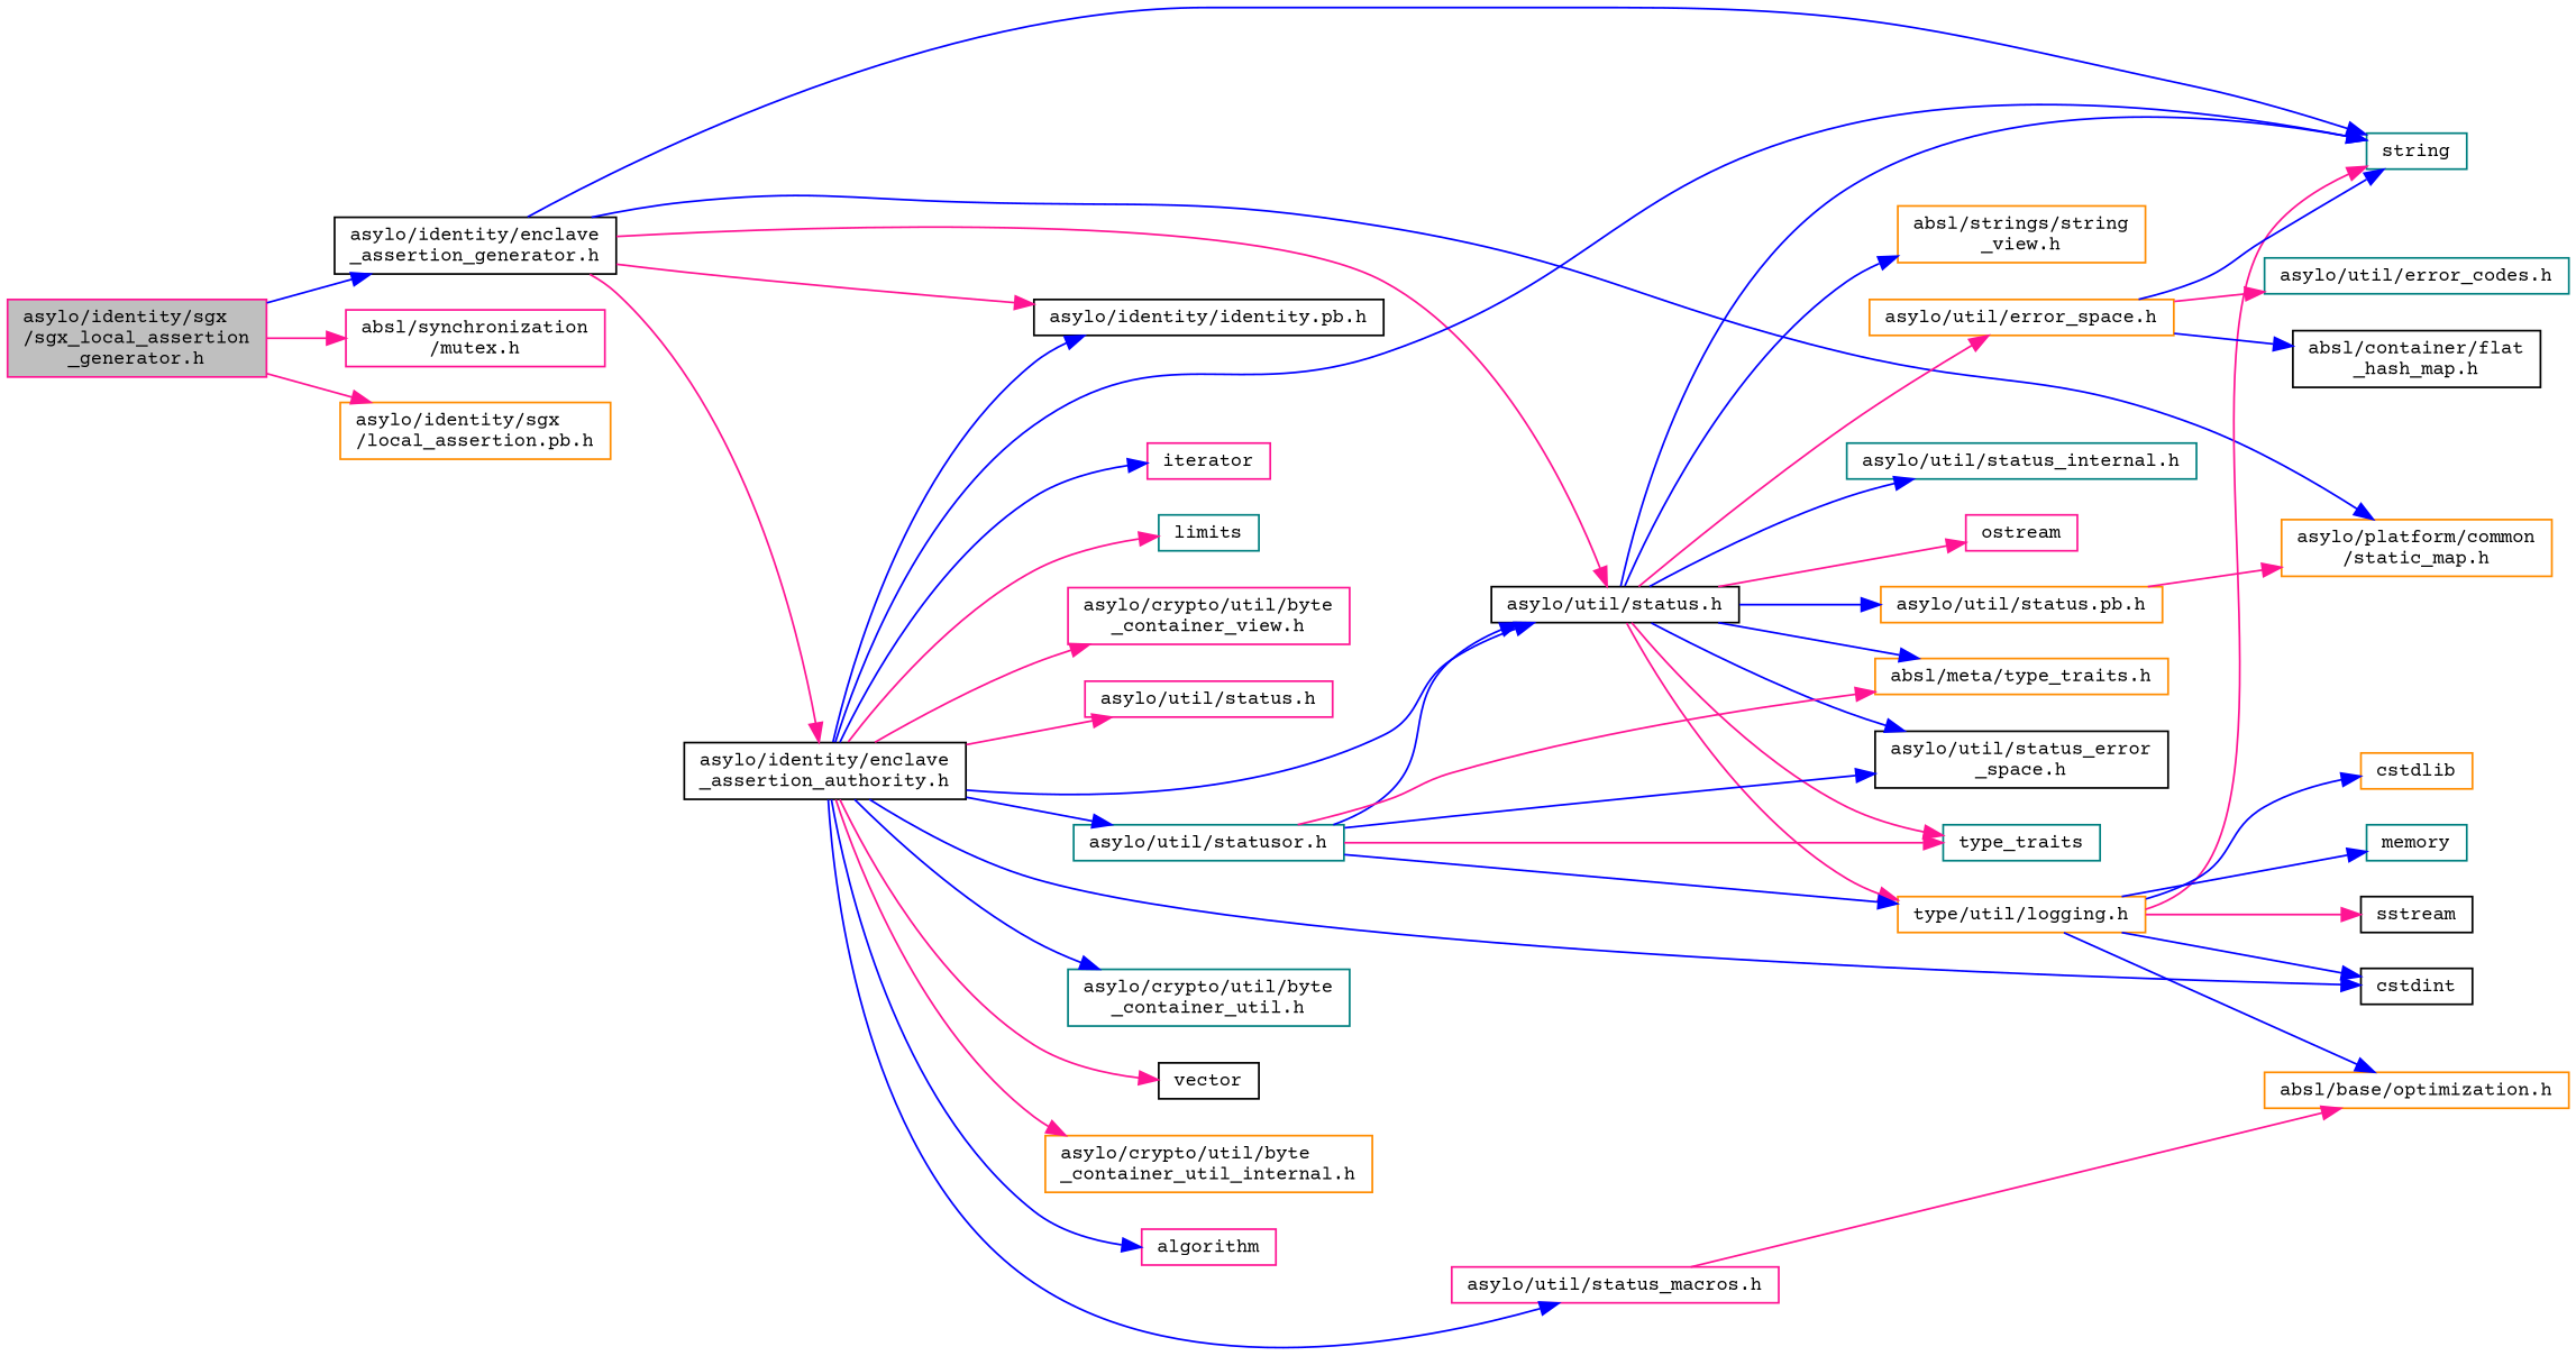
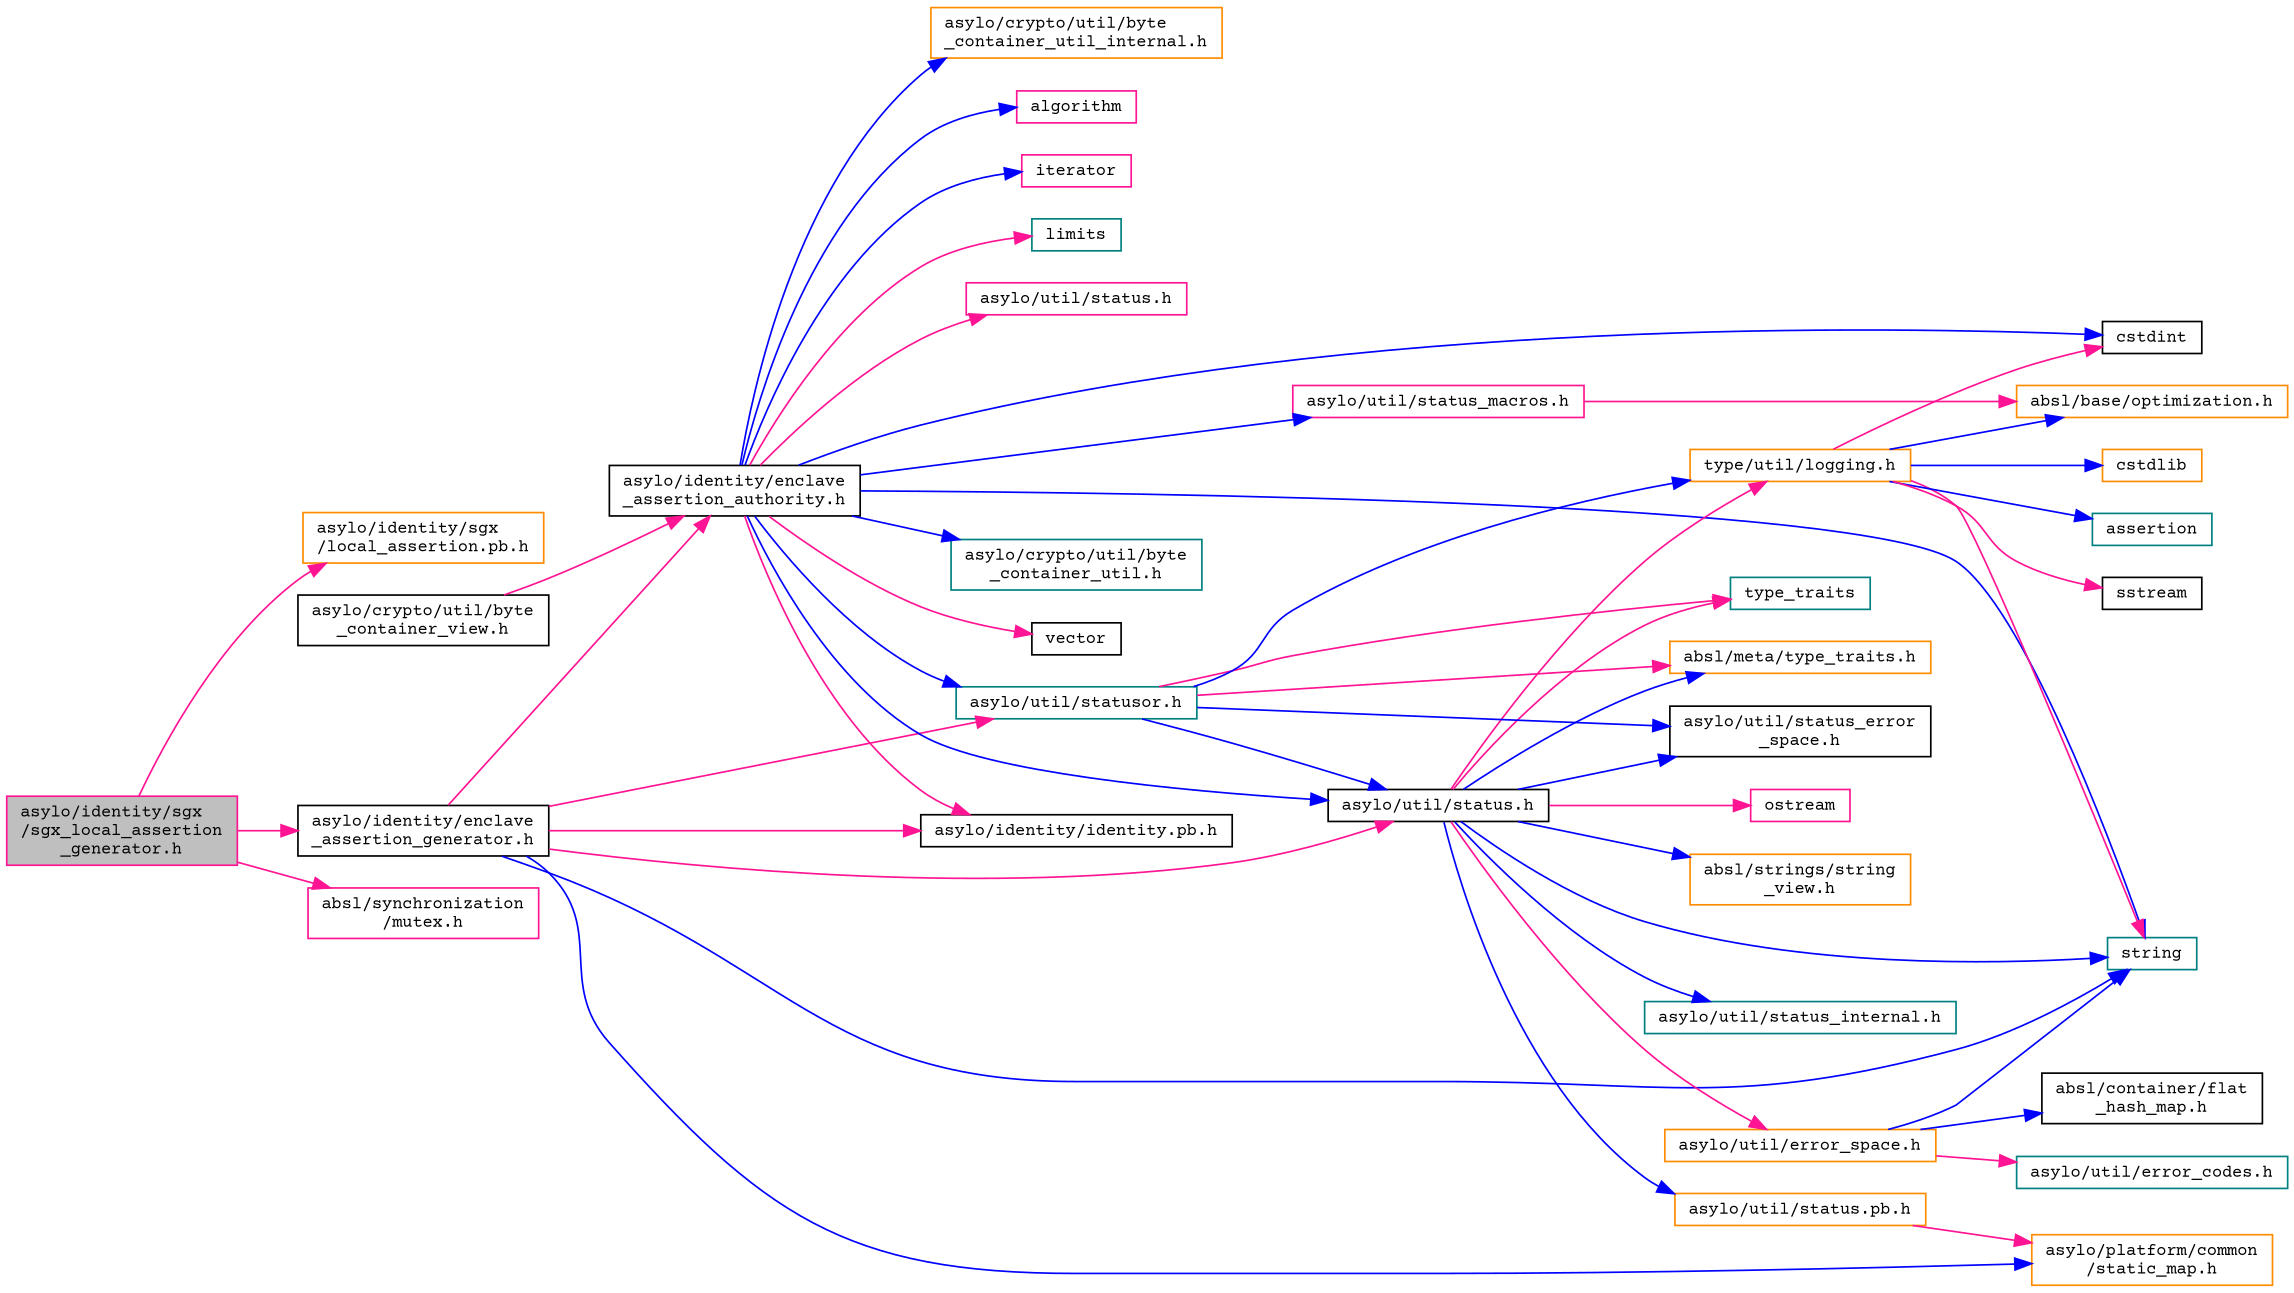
  digraph {
    fontname="Courier Prime"
    rankdir=LR
    node [color=darkorange fillcolor=white fontname="Courier Prime" fontsize=10 shape=record style=filled]
    edge [color=blue fontname="Courier Prime" fontsize=10 labelfontname=Helvetica labelfontsize=10 style=solid]
    n1 [color=deeppink fillcolor=grey75 fontcolor=black height=0.2 label="asylo/identity/sgx\l/sgx_local_assertion\l_generator.h" width=0.4]
    n2 [color=black height=0.2 label="asylo/identity/enclave\l_assertion_generator.h" width=0.4]
    n3 [color=deeppink height=0.2 label="absl/synchronization\l/mutex.h" width=0.4]
    n4 [height=0.2 label="asylo/identity/sgx\l/local_assertion.pb.h" width=0.4]
    n5 [color=teal height=0.2 label=string width=0.4]
    n6 [color=black height=0.2 label="asylo/identity/enclave\l_assertion_authority.h" width=0.4]
    n7 [color=black height=0.2 label="asylo/identity/identity.pb.h" width=0.4]
    n8 [color=black height=0.2 label="asylo/util/status.h" width=0.4]
    n9 [height=0.2 label="asylo/platform/common\l/static_map.h" width=0.4]
    n10 [color=teal height=0.2 label="asylo/util/statusor.h" width=0.4]
    n11 [color=teal height=0.2 label="asylo/crypto/util/byte\l_container_util.h" width=0.4]
    n12 [color=black height=0.2 label=vector width=0.4]
    n13 [height=0.2 label="asylo/crypto/util/byte\l_container_util_internal.h" width=0.4]
    n14 [color=deeppink height=0.2 label=algorithm width=0.4]
    n15 [color=black height=0.2 label=cstdint width=0.4]
    n16 [color=deeppink height=0.2 label=iterator width=0.4]
    n17 [color=teal height=0.2 label=limits width=0.4]
-   n18 [color=deeppink height=0.2 label="asylo/crypto/util/byte\l_container_view.h" width=0.4]
+   n18 [color=black height=0.2 label="asylo/crypto/util/byte\l_container_view.h" width=0.4]
    n19 [color=deeppink height=0.2 label="asylo/util/status.h" width=0.4]
    n20 [color=deeppink height=0.2 label="asylo/util/status_macros.h" width=0.4]
    n21 [color=deeppink height=0.2 label=ostream width=0.4]
    n22 [color=teal height=0.2 label=type_traits width=0.4]
    n23 [height=0.2 label="absl/meta/type_traits.h" width=0.4]
    n24 [height=0.2 label="absl/strings/string\l_view.h" width=0.4]
    n25 [height=0.2 label="type/util/logging.h" width=0.4]
    n26 [height=0.2 label="asylo/util/error_space.h" width=0.4]
    n27 [height=0.2 label="asylo/util/status.pb.h" width=0.4]
    n28 [color=black height=0.2 label="asylo/util/status_error\l_space.h" width=0.4]
    n29 [color=teal height=0.2 label="asylo/util/status_internal.h" width=0.4]
    n30 [height=0.2 label="absl/base/optimization.h" width=0.4]
    n31 [height=0.2 label=cstdlib width=0.4]
-   n32 [color=teal height=0.2 label=memory width=0.4]
+   n32 [color=teal height=0.2 label=assertion width=0.4]
    n33 [color=black height=0.2 label=sstream width=0.4]
    n34 [color=black height=0.2 label="absl/container/flat\l_hash_map.h" width=0.4]
    n35 [color=teal height=0.2 label="asylo/util/error_codes.h" width=0.4]
-   n1 -> n2
+   n1 -> n2 [color=deeppink]
    n1 -> n3 [color=deeppink]
    n1 -> n4 [color=deeppink]
    n2 -> n5
    n2 -> n6 [color=deeppink]
    n2 -> n7 [color=deeppink]
    n2 -> n8 [color=deeppink]
    n2 -> n9
+   n2 -> n10 [color=deeppink]
    n6 -> n5
-   n6 -> n7
+   n6 -> n7 [color=deeppink]
    n6 -> n8
    n6 -> n10
    n6 -> n11
    n6 -> n12 [color=deeppink]
-   n6 -> n13 [color=deeppink]
+   n6 -> n13
    n6 -> n14
    n6 -> n15
    n6 -> n16
    n6 -> n17 [color=deeppink]
-   n6 -> n18 [color=deeppink]
+   n18 -> n6 [color=deeppink]
    n6 -> n19 [color=deeppink]
    n6 -> n20
    n8 -> n5
    n8 -> n21 [color=deeppink]
    n8 -> n22 [color=deeppink]
    n8 -> n23
    n8 -> n24
    n8 -> n25 [color=deeppink]
    n8 -> n26 [color=deeppink]
    n8 -> n27
    n8 -> n28
    n8 -> n29
    n10 -> n8
    n10 -> n22 [color=deeppink]
    n10 -> n23 [color=deeppink]
    n10 -> n25
    n10 -> n28
    n20 -> n30 [color=deeppink]
    n25 -> n5 [color=deeppink]
-   n25 -> n15
+   n25 -> n15 [color=deeppink]
    n25 -> n30
    n25 -> n31
    n25 -> n32
    n25 -> n33 [color=deeppink]
    n26 -> n5
    n26 -> n34
    n26 -> n35 [color=deeppink]
    n27 -> n9 [color=deeppink]
  }
